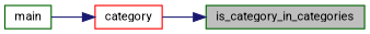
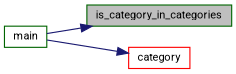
  digraph {
    fontname=Roboto
    rankdir=RL
    node [color=darkgreen fillcolor=white fontname=Roboto fontsize=10 shape=record style=filled]
    edge [color=midnightblue dir=back fontname=Roboto fontsize=10 labelfontname=Helvetica labelfontsize=10 style=solid]
    n1 [fillcolor=grey75 fontcolor=black height=0.2 label=is_category_in_categories width=0.4]
    n2 [color=red height=0.2 label=category width=0.4]
    n3 [height=0.2 label=main width=0.4]
-   n1 -> n2
+   n1 -> n3
    n2 -> n3
  }
